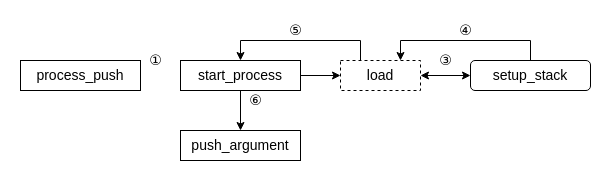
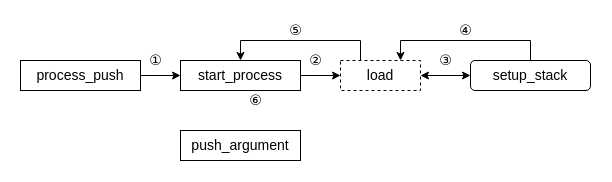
  <mxCell id="0" />
  <mxCell id="1" parent="0" />
+ <mxCell id="2" style="edgeStyle=orthogonalEdgeStyle;rounded=0;orthogonalLoop=1;jettySize=auto;html=1;exitX=1;exitY=0.5;exitDx=0;exitDy=0;entryX=0;entryY=0.5;entryDx=0;entryDy=0;" edge="1" parent="1" source="3" target="6"><mxGeometry relative="1" as="geometry" /></mxCell>
  <mxCell id="3" value="&lt;font style=&quot;font-size: 14px&quot;&gt;process_push&lt;/font&gt;" style="rounded=0;whiteSpace=wrap;html=1;" parent="1" vertex="1"><mxGeometry x="20" y="60" width="120" height="30" as="geometry" /></mxCell>
  <mxCell id="4" style="edgeStyle=orthogonalEdgeStyle;rounded=0;orthogonalLoop=1;jettySize=auto;html=1;exitX=1;exitY=0.5;exitDx=0;exitDy=0;entryX=0;entryY=0.5;entryDx=0;entryDy=0;" edge="1" parent="1" source="6" target="8"><mxGeometry relative="1" as="geometry" /></mxCell>
- <mxCell id="5" style="edgeStyle=orthogonalEdgeStyle;rounded=0;orthogonalLoop=1;jettySize=auto;html=1;exitX=0.5;exitY=1;exitDx=0;exitDy=0;entryX=0.5;entryY=0;entryDx=0;entryDy=0;" edge="1" parent="1" source="6" target="11"><mxGeometry relative="1" as="geometry" /></mxCell>
  <mxCell id="6" value="&lt;font style=&quot;font-size: 14px&quot;&gt;start_process&lt;/font&gt;" style="rounded=0;whiteSpace=wrap;html=1;" vertex="1" parent="1"><mxGeometry x="180" y="60" width="120" height="30" as="geometry" /></mxCell>
  <mxCell id="7" style="edgeStyle=orthogonalEdgeStyle;rounded=0;orthogonalLoop=1;jettySize=auto;html=1;exitX=0.25;exitY=0;exitDx=0;exitDy=0;entryX=0.5;entryY=0;entryDx=0;entryDy=0;" edge="1" parent="1" source="8" target="6"><mxGeometry relative="1" as="geometry" /></mxCell>
  <mxCell id="8" value="&lt;font style=&quot;font-size: 14px&quot;&gt;load&lt;/font&gt;" style="rounded=0;whiteSpace=wrap;html=1;dashed=1;" vertex="1" parent="1"><mxGeometry x="340" y="60" width="80" height="30" as="geometry" /></mxCell>
  <mxCell id="9" style="edgeStyle=orthogonalEdgeStyle;rounded=0;orthogonalLoop=1;jettySize=auto;html=1;exitX=0.5;exitY=0;exitDx=0;exitDy=0;entryX=0.75;entryY=0;entryDx=0;entryDy=0;" edge="1" parent="1" source="10" target="8"><mxGeometry relative="1" as="geometry" /></mxCell>
  <mxCell id="10" value="&lt;font style=&quot;font-size: 14px&quot;&gt;setup_stack&lt;/font&gt;" style="whiteSpace=wrap;html=1;rounded=1;" vertex="1" parent="1"><mxGeometry x="470" y="60" width="120" height="30" as="geometry" /></mxCell>
  <mxCell id="11" value="&lt;font style=&quot;font-size: 14px&quot;&gt;push_argument&lt;/font&gt;" style="rounded=0;whiteSpace=wrap;html=1;" vertex="1" parent="1"><mxGeometry x="180" y="130" width="120" height="30" as="geometry" /></mxCell>
  <mxCell id="12" value="" style="endArrow=classic;startArrow=classic;html=1;entryX=0;entryY=0.5;entryDx=0;entryDy=0;exitX=1;exitY=0.5;exitDx=0;exitDy=0;" edge="1" parent="1" source="8" target="10"><mxGeometry width="50" height="50" relative="1" as="geometry"><mxPoint x="370" y="230" as="sourcePoint" /><mxPoint x="420" y="180" as="targetPoint" /></mxGeometry></mxCell>
  <mxCell id="13" value="&lt;font style=&quot;font-size: 14px&quot;&gt;①&lt;/font&gt;" style="text;html=1;align=center;verticalAlign=middle;resizable=0;points=[];autosize=1;" vertex="1" parent="1"><mxGeometry x="140" y="50" width="30" height="20" as="geometry" /></mxCell>
+ <mxCell id="14" value="&lt;font style=&quot;font-size: 14px&quot;&gt;②&lt;/font&gt;" style="text;html=1;align=center;verticalAlign=middle;resizable=0;points=[];autosize=1;" vertex="1" parent="1"><mxGeometry x="300" y="50" width="30" height="20" as="geometry" /></mxCell>
  <mxCell id="15" value="&lt;font style=&quot;font-size: 14px&quot;&gt;③&lt;/font&gt;" style="text;html=1;align=center;verticalAlign=middle;resizable=0;points=[];autosize=1;" vertex="1" parent="1"><mxGeometry x="430" y="50" width="30" height="20" as="geometry" /></mxCell>
  <mxCell id="16" value="&lt;font style=&quot;font-size: 14px&quot;&gt;④&lt;/font&gt;&lt;span style=&quot;color: rgba(0 , 0 , 0 , 0) ; font-family: monospace ; font-size: 0px&quot;&gt;%3CmxGraphModel%3E%3Croot%3E%3CmxCell%20id%3D%220%22%2F%3E%3CmxCell%20id%3D%221%22%20parent%3D%220%22%2F%3E%3CmxCell%20id%3D%222%22%20value%3D%22%26lt%3Bfont%20style%3D%26quot%3Bfont-size%3A%2014px%26quot%3B%26gt%3B%E2%91%A2%26lt%3B%2Ffont%26gt%3B%22%20style%3D%22text%3Bhtml%3D1%3Balign%3Dcenter%3BverticalAlign%3Dmiddle%3Bresizable%3D0%3Bpoints%3D%5B%5D%3Bautosize%3D1%3B%22%20vertex%3D%221%22%20parent%3D%221%22%3E%3CmxGeometry%20x%3D%221170%22%20y%3D%2270%22%20width%3D%2230%22%20height%3D%2220%22%20as%3D%22geometry%22%2F%3E%3C%2FmxCell%3E%3C%2Froot%3E%3C%2FmxGraphModel%3E&lt;/span&gt;" style="text;html=1;align=center;verticalAlign=middle;resizable=0;points=[];autosize=1;" vertex="1" parent="1"><mxGeometry x="450" y="20" width="30" height="20" as="geometry" /></mxCell>
  <mxCell id="17" value="&lt;font style=&quot;font-size: 14px&quot;&gt;⑤&lt;/font&gt;" style="text;html=1;align=center;verticalAlign=middle;resizable=0;points=[];autosize=1;" vertex="1" parent="1"><mxGeometry x="280" y="20" width="30" height="20" as="geometry" /></mxCell>
  <mxCell id="18" value="&lt;font style=&quot;font-size: 14px&quot;&gt;⑥&lt;/font&gt;" style="text;html=1;align=center;verticalAlign=middle;resizable=0;points=[];autosize=1;" vertex="1" parent="1"><mxGeometry x="240" y="90" width="30" height="20" as="geometry" /></mxCell>
